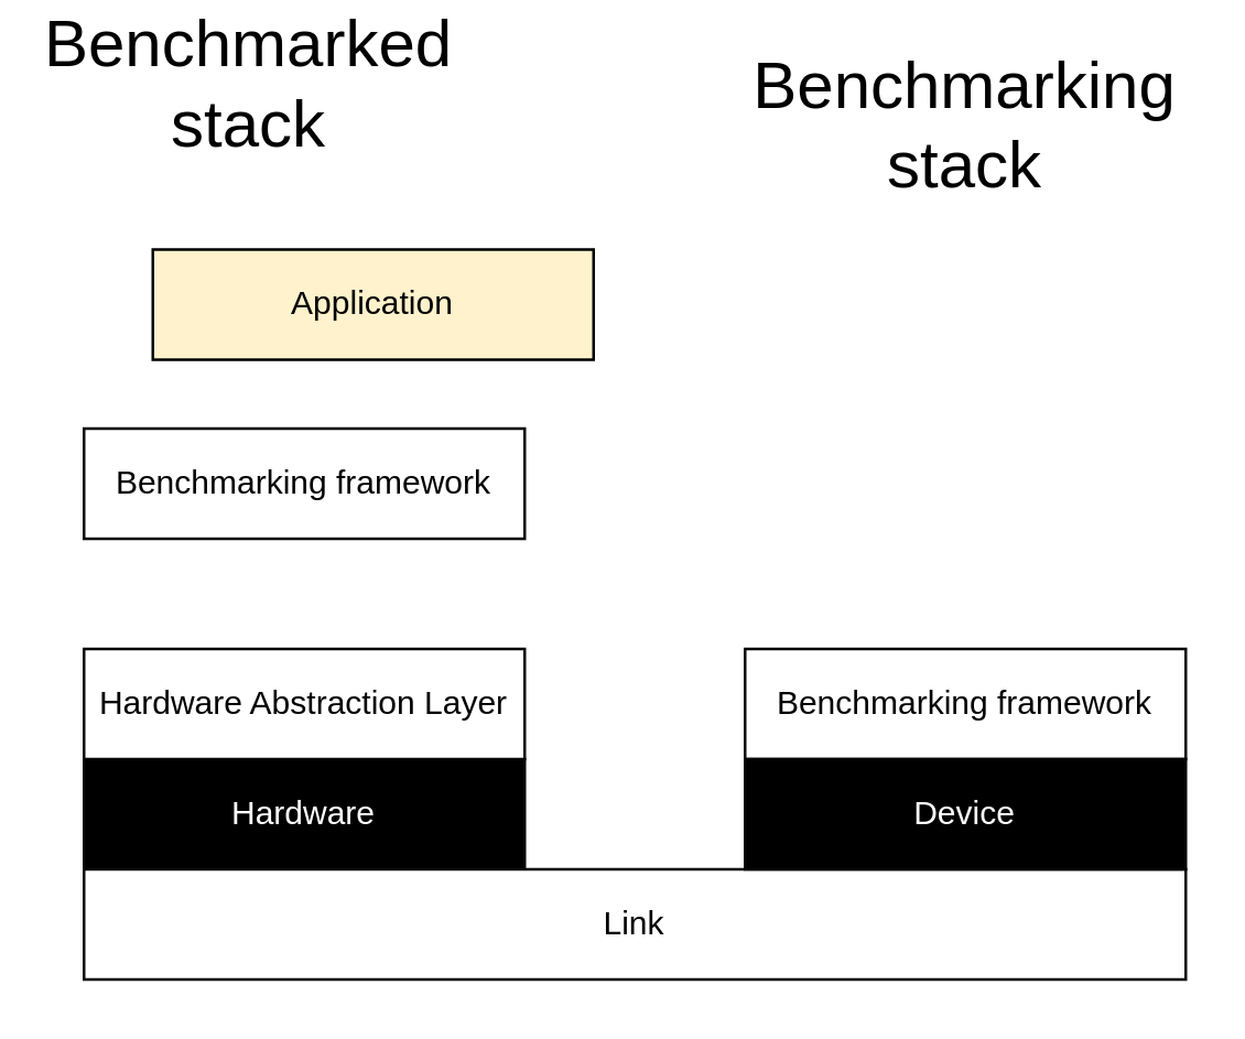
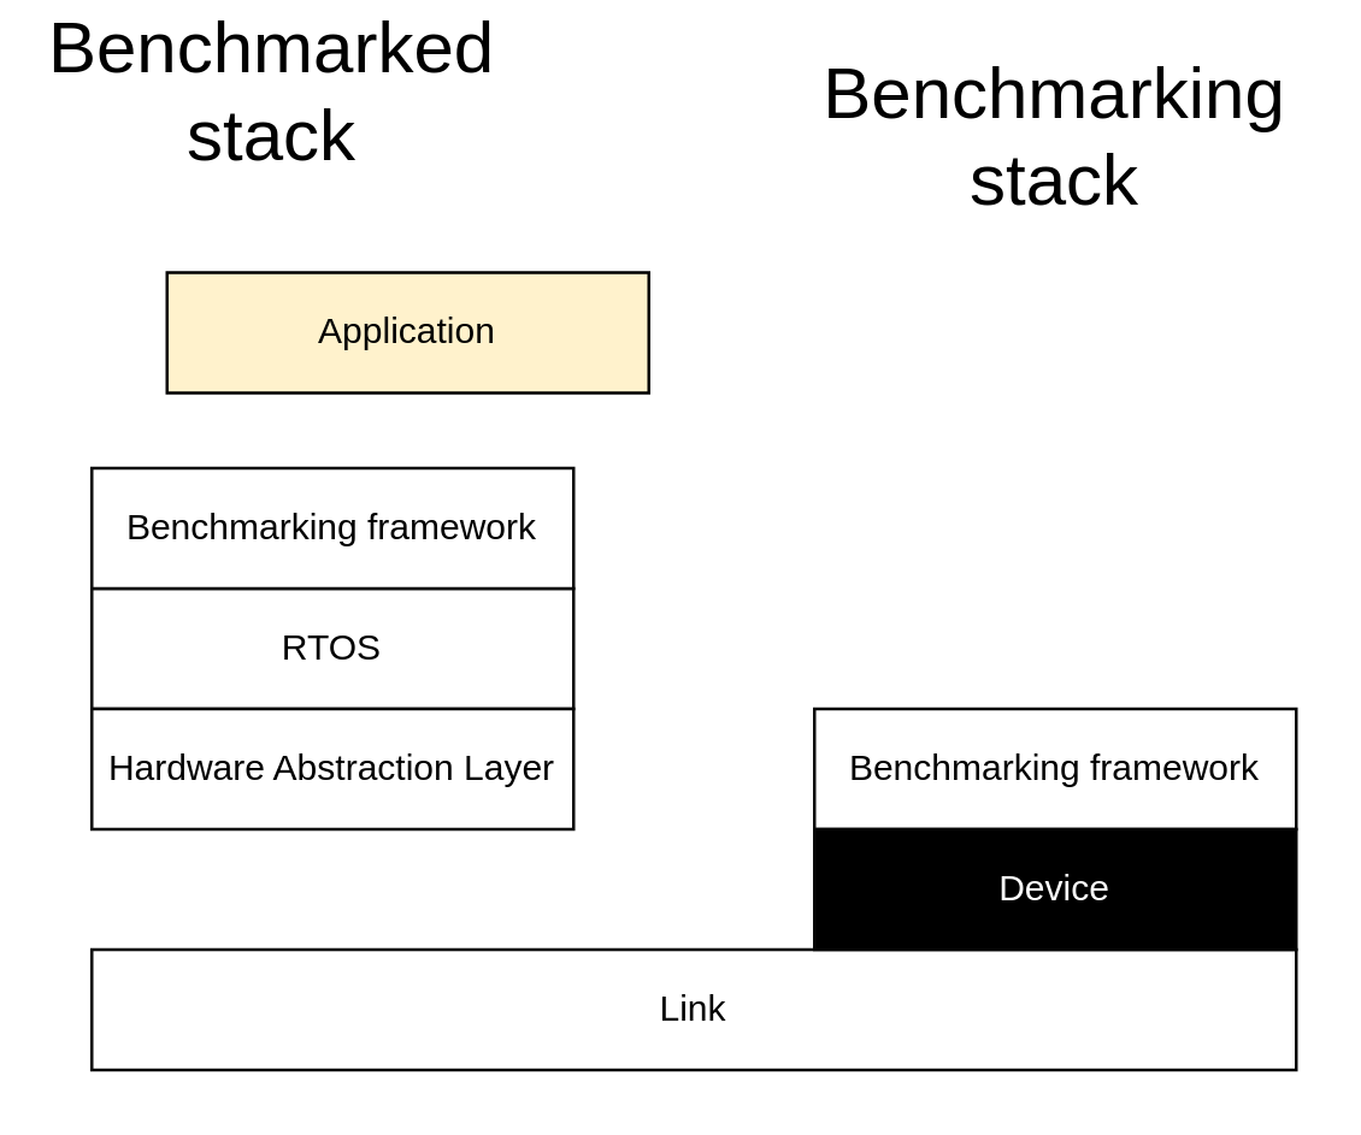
  <mxCell id="0" />
  <mxCell id="1" parent="0" />
- <mxCell id="3" value="Hardware" style="rounded=0;whiteSpace=wrap;html=1;fillColor=#000000;strokeColor=#050505;fontColor=#FFFFFF;" parent="1" vertex="1"><mxGeometry x="30" y="275" width="160" height="40" as="geometry" /></mxCell>
+ <mxCell id="2" value="RTOS" style="rounded=0;whiteSpace=wrap;html=1;strokeColor=#050505;fillColor=#FFFFFF;fontColor=#000000;" parent="1" vertex="1"><mxGeometry x="30" y="195" width="160" height="40" as="geometry" /></mxCell>
  <mxCell id="4" value="Application" style="rounded=0;whiteSpace=wrap;html=1;strokeColor=#000000;fillColor=#fff2cc;" parent="1" vertex="1"><mxGeometry x="55" y="90" width="160" height="40" as="geometry" /></mxCell>
  <mxCell id="5" value="Hardware Abstraction Layer" style="rounded=0;whiteSpace=wrap;html=1;strokeColor=#050505;fillColor=#FFFFFF;fontColor=#000000;" parent="1" vertex="1"><mxGeometry x="30" y="235" width="160" height="40" as="geometry" /></mxCell>
  <mxCell id="6" value="Benchmarking framework" style="rounded=0;whiteSpace=wrap;html=1;strokeColor=#050505;fillColor=#FFFFFF;fontColor=#000000;" parent="1" vertex="1"><mxGeometry x="270" y="235" width="160" height="40" as="geometry" /></mxCell>
  <mxCell id="7" value="Link" style="rounded=0;whiteSpace=wrap;html=1;strokeColor=#050505;fillColor=#FFFFFF;fontColor=#000000;" parent="1" vertex="1"><mxGeometry x="30" y="315" width="400" height="40" as="geometry" /></mxCell>
  <mxCell id="8" value="Device" style="rounded=0;whiteSpace=wrap;html=1;fillColor=#000000;strokeColor=#050505;fontColor=#FFFFFF;" parent="1" vertex="1"><mxGeometry x="270" y="275" width="160" height="40" as="geometry" /></mxCell>
  <mxCell id="9" value="Benchmarking framework" style="rounded=0;whiteSpace=wrap;html=1;strokeColor=#050505;fillColor=#FFFFFF;fontColor=#000000;" vertex="1" parent="1"><mxGeometry x="30" y="155" width="160" height="40" as="geometry" /></mxCell>
  <mxCell id="10" value="&lt;font style=&quot;font-size: 24px&quot;&gt;Benchmarked stack&lt;/font&gt;" style="text;html=1;strokeColor=none;fillColor=none;align=center;verticalAlign=middle;whiteSpace=wrap;rounded=0;" vertex="1" parent="1"><mxGeometry x="20" y="20" width="140" height="20" as="geometry" /></mxCell>
  <mxCell id="11" value="&lt;font style=&quot;font-size: 24px&quot;&gt;Benchmarking stack&lt;/font&gt;" style="text;html=1;strokeColor=none;fillColor=none;align=center;verticalAlign=middle;whiteSpace=wrap;rounded=0;" vertex="1" parent="1"><mxGeometry x="280" y="35" width="140" height="20" as="geometry" /></mxCell>
